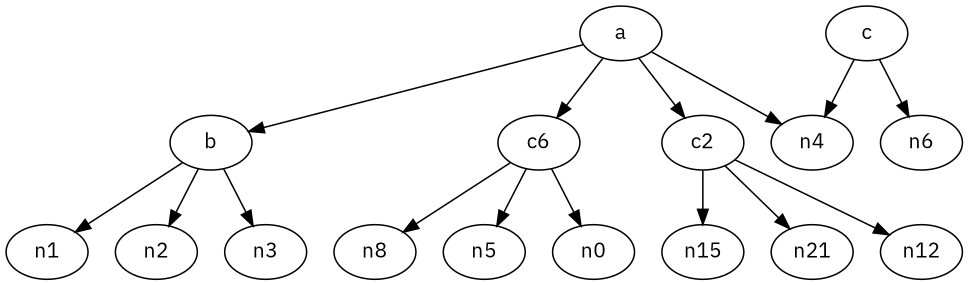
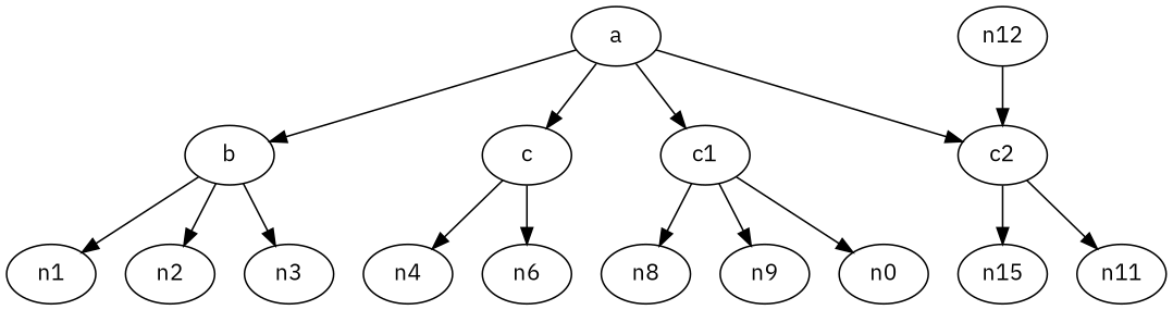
  digraph {
    fontname="IBM Plex Sans"
    node [fontname="IBM Plex Sans"]
    edge [fontname="IBM Plex Sans"]
    a
    b
    c
-   c1 [label=c6]
+   c1
    c2
    n1
    n2
    n3
    n4
    n6
    n8
-   n9 [label=n5]
+   n9
    n0
    n10 [label=n15]
-   n11 [label=n21]
+   n11
    n12
    a -> b
-   a -> n4
+   a -> c
    a -> c1
    a -> c2
    b -> n1
    b -> n2
    b -> n3
    c -> n4
    c -> n6
    c1 -> n8
    c1 -> n9
    c1 -> n0
    c2 -> n10
    c2 -> n11
-   c2 -> n12
+   n12 -> c2
  }
